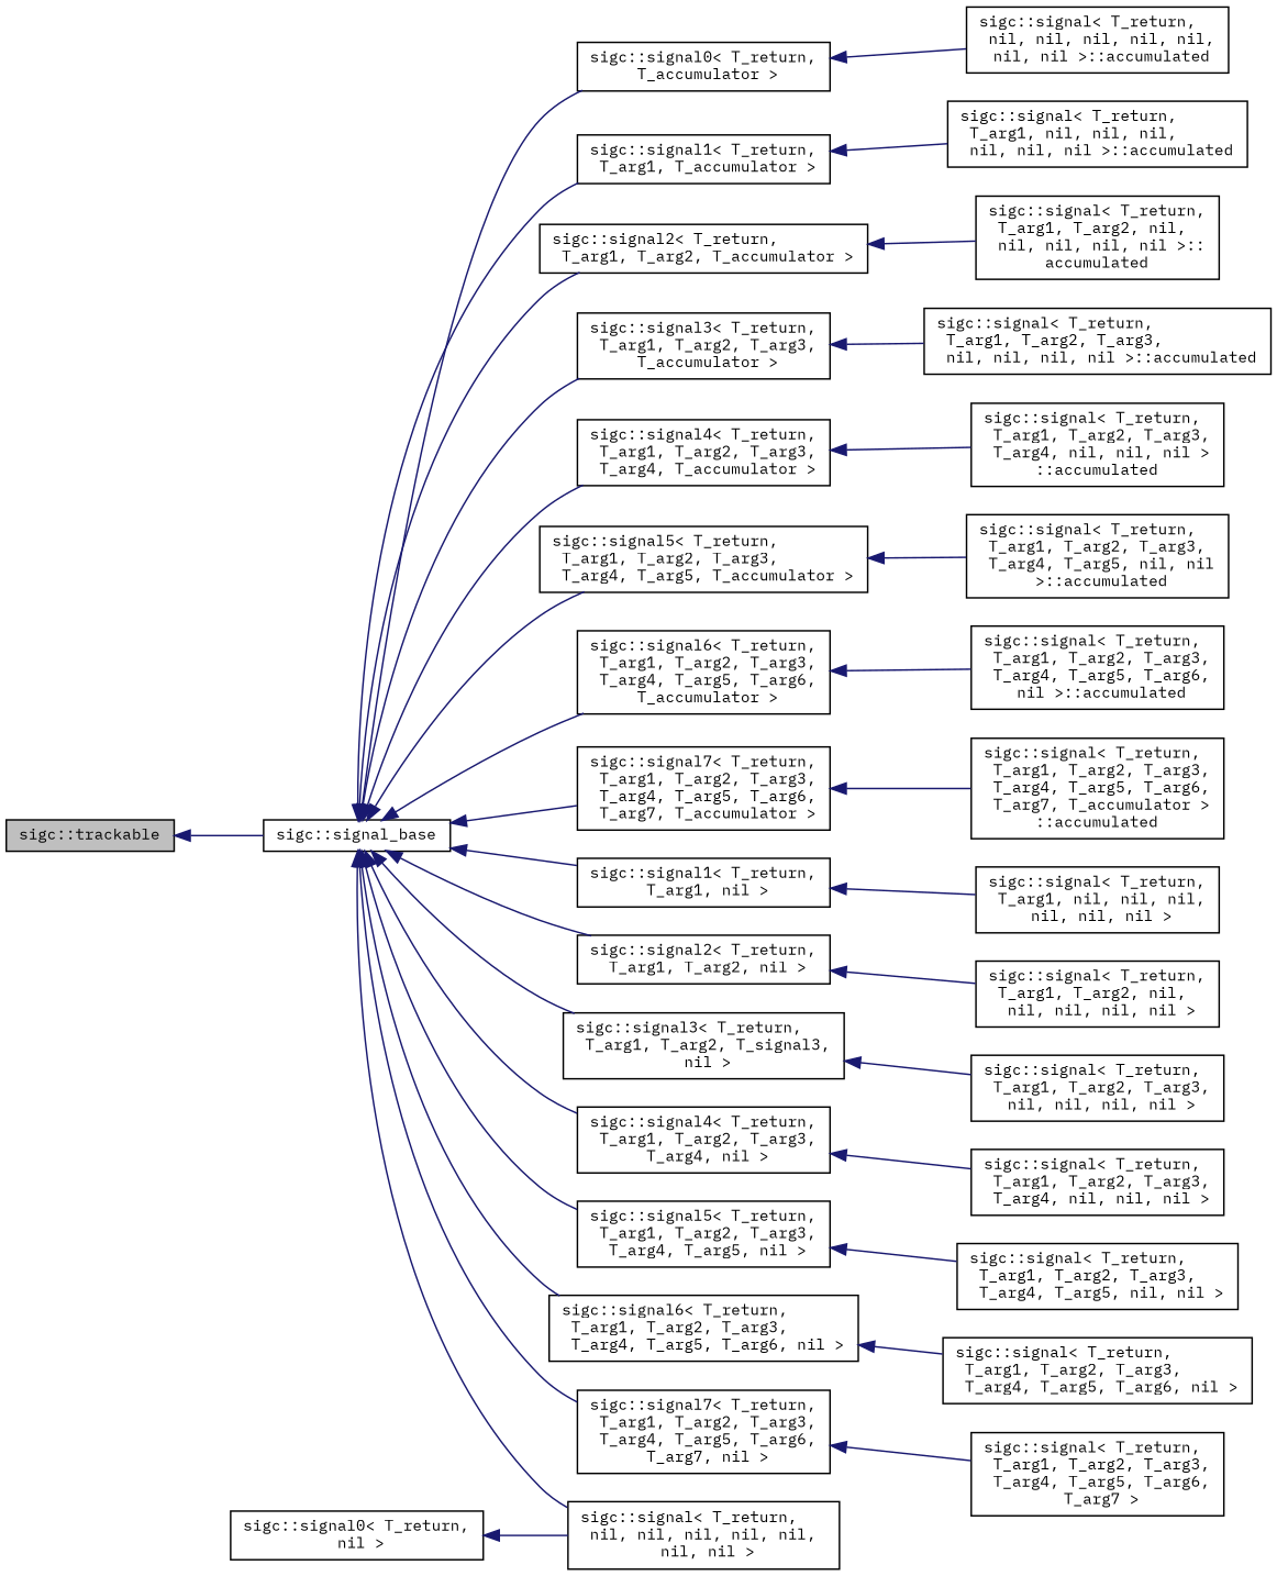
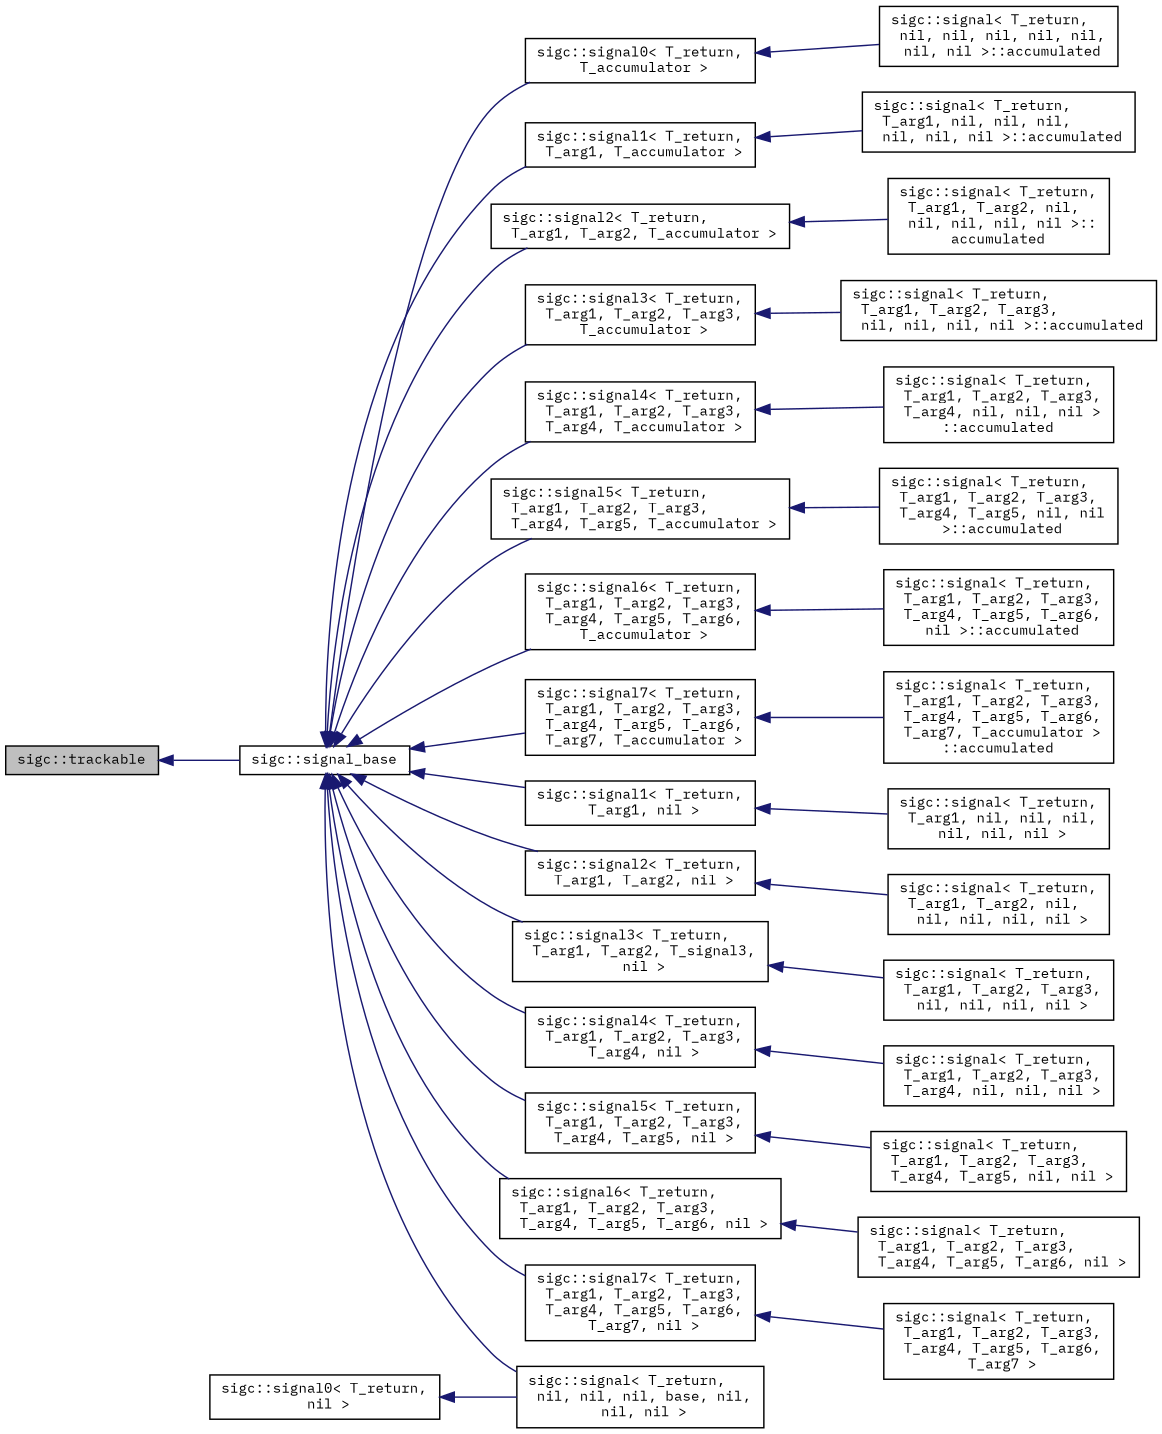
  digraph {
    fontname="IBM Plex Mono"
    rankdir=LR
    node [color=black fillcolor=white fontname="IBM Plex Mono" fontsize=10 shape=record style=filled]
    edge [color=midnightblue dir=back fontname="IBM Plex Mono" fontsize=10 labelfontname=Sans labelfontsize=10 style=solid]
    n1 [fillcolor=grey75 fontcolor=black height=0.2 label="sigc::trackable" width=0.4]
    n2 [height=0.2 label="sigc::signal_base" width=0.4]
    n3 [height=0.2 label="sigc::signal0\< T_return,\l T_accumulator \>" width=0.4]
    n4 [height=0.2 label="sigc::signal1\< T_return,\l T_arg1, T_accumulator \>" width=0.4]
    n5 [height=0.2 label="sigc::signal2\< T_return,\l T_arg1, T_arg2, T_accumulator \>" width=0.4]
    n6 [height=0.2 label="sigc::signal3\< T_return,\l T_arg1, T_arg2, T_arg3,\l T_accumulator \>" width=0.4]
    n7 [height=0.2 label="sigc::signal4\< T_return,\l T_arg1, T_arg2, T_arg3,\l T_arg4, T_accumulator \>" width=0.4]
    n8 [height=0.2 label="sigc::signal5\< T_return,\l T_arg1, T_arg2, T_arg3,\l T_arg4, T_arg5, T_accumulator \>" width=0.4]
    n9 [height=0.2 label="sigc::signal6\< T_return,\l T_arg1, T_arg2, T_arg3,\l T_arg4, T_arg5, T_arg6,\l T_accumulator \>" width=0.4]
    n10 [height=0.2 label="sigc::signal7\< T_return,\l T_arg1, T_arg2, T_arg3,\l T_arg4, T_arg5, T_arg6,\l T_arg7, T_accumulator \>" width=0.4]
    n11 [height=0.2 label="sigc::signal1\< T_return,\l T_arg1, nil \>" width=0.4]
    n12 [height=0.2 label="sigc::signal2\< T_return,\l T_arg1, T_arg2, nil \>" width=0.4]
    n13 [height=0.2 label="sigc::signal3\< T_return,\l T_arg1, T_arg2, T_signal3,\l nil \>" width=0.4]
    n14 [height=0.2 label="sigc::signal4\< T_return,\l T_arg1, T_arg2, T_arg3,\l T_arg4, nil \>" width=0.4]
    n15 [height=0.2 label="sigc::signal5\< T_return,\l T_arg1, T_arg2, T_arg3,\l T_arg4, T_arg5, nil \>" width=0.4]
    n16 [height=0.2 label="sigc::signal6\< T_return,\l T_arg1, T_arg2, T_arg3,\l T_arg4, T_arg5, T_arg6, nil \>" width=0.4]
    n17 [height=0.2 label="sigc::signal7\< T_return,\l T_arg1, T_arg2, T_arg3,\l T_arg4, T_arg5, T_arg6,\l T_arg7, nil \>" width=0.4]
-   n18 [height=0.2 label="sigc::signal\< T_return,\l nil, nil, nil, nil, nil,\l nil, nil \>" width=0.4]
+   n18 [height=0.2 label="sigc::signal\< T_return,\l nil, nil, nil, base, nil,\l nil, nil \>" width=0.4]
    n19 [height=0.2 label="sigc::signal\< T_return,\l nil, nil, nil, nil, nil,\l nil, nil \>::accumulated" width=0.4]
    n20 [height=0.2 label="sigc::signal\< T_return,\l T_arg1, nil, nil, nil,\l nil, nil, nil \>::accumulated" width=0.4]
    n21 [height=0.2 label="sigc::signal\< T_return,\l T_arg1, T_arg2, nil,\l nil, nil, nil, nil \>::\laccumulated" width=0.4]
    n22 [height=0.2 label="sigc::signal\< T_return,\l T_arg1, T_arg2, T_arg3,\l nil, nil, nil, nil \>::accumulated" width=0.4]
    n23 [height=0.2 label="sigc::signal\< T_return,\l T_arg1, T_arg2, T_arg3,\l T_arg4, nil, nil, nil \>\l::accumulated" width=0.4]
    n24 [height=0.2 label="sigc::signal\< T_return,\l T_arg1, T_arg2, T_arg3,\l T_arg4, T_arg5, nil, nil\l \>::accumulated" width=0.4]
    n25 [height=0.2 label="sigc::signal\< T_return,\l T_arg1, T_arg2, T_arg3,\l T_arg4, T_arg5, T_arg6,\l nil \>::accumulated" width=0.4]
    n26 [height=0.2 label="sigc::signal\< T_return,\l T_arg1, T_arg2, T_arg3,\l T_arg4, T_arg5, T_arg6,\l T_arg7, T_accumulator \>\l::accumulated" width=0.4]
    n27 [height=0.2 label="sigc::signal0\< T_return,\l nil \>" width=0.4]
    n28 [height=0.2 label="sigc::signal\< T_return,\l T_arg1, nil, nil, nil,\l nil, nil, nil \>" width=0.4]
    n29 [height=0.2 label="sigc::signal\< T_return,\l T_arg1, T_arg2, nil,\l nil, nil, nil, nil \>" width=0.4]
    n30 [height=0.2 label="sigc::signal\< T_return,\l T_arg1, T_arg2, T_arg3,\l nil, nil, nil, nil \>" width=0.4]
    n31 [height=0.2 label="sigc::signal\< T_return,\l T_arg1, T_arg2, T_arg3,\l T_arg4, nil, nil, nil \>" width=0.4]
    n32 [height=0.2 label="sigc::signal\< T_return,\l T_arg1, T_arg2, T_arg3,\l T_arg4, T_arg5, nil, nil \>" width=0.4]
    n33 [height=0.2 label="sigc::signal\< T_return,\l T_arg1, T_arg2, T_arg3,\l T_arg4, T_arg5, T_arg6, nil \>" width=0.4]
    n34 [height=0.2 label="sigc::signal\< T_return,\l T_arg1, T_arg2, T_arg3,\l T_arg4, T_arg5, T_arg6,\l T_arg7 \>" width=0.4]
    n1 -> n2
    n2 -> n3
    n2 -> n4
    n2 -> n5
    n2 -> n6
    n2 -> n7
    n2 -> n8
    n2 -> n9
    n2 -> n10
    n2 -> n11
    n2 -> n12
    n2 -> n13
    n2 -> n14
    n2 -> n15
    n2 -> n16
    n2 -> n17
    n2 -> n18
    n3 -> n19
    n4 -> n20
    n5 -> n21
    n6 -> n22
    n7 -> n23
    n8 -> n24
    n9 -> n25
    n10 -> n26
    n11 -> n28
    n12 -> n29
    n13 -> n30
    n14 -> n31
    n15 -> n32
    n16 -> n33
    n17 -> n34
    n27 -> n18
  }
